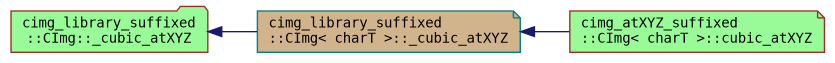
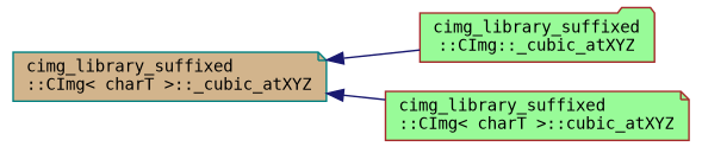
  digraph {
    fontname="DejaVu Sans Mono"
    rankdir=LR
    node [color=brown fillcolor=palegreen fontname="DejaVu Sans Mono" fontsize=10 shape=note style=filled]
    edge [color=midnightblue dir=back fontname="DejaVu Sans Mono" fontsize=10 labelfontname=Helvetica labelfontsize=10 style=solid]
    n1 [fontcolor=black height=0.2 label="cimg_library_suffixed\l::CImg::_cubic_atXYZ" shape=folder width=0.4]
    n2 [color=teal fillcolor=tan height=0.2 label="cimg_library_suffixed\l::CImg\< charT \>::_cubic_atXYZ" width=0.4]
-   n3 [height=0.2 label="cimg_atXYZ_suffixed\l::CImg\< charT \>::cubic_atXYZ" width=0.4]
-   n1 -> n2
+   n3 [height=0.2 label="cimg_library_suffixed\l::CImg\< charT \>::cubic_atXYZ" width=0.4]
+   n2 -> n1
    n2 -> n3
  }
